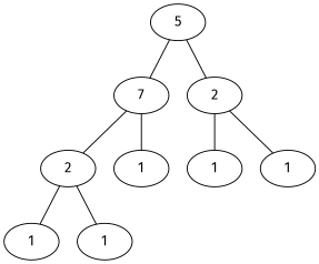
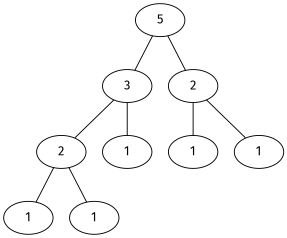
  graph {
    fontname="Fira Sans"
    node [fontname="Fira Sans"]
    edge [fontname="Fira Sans"]
    n1 [label=5]
-   n2 [label=7]
+   n2 [label=3]
    n3 [label=2]
    n4 [label=2]
    n5 [label=1]
    n6 [label=1]
    n7 [label=1]
    n8 [label=1]
    n9 [label=1]
    n1 -- n2
    n1 -- n3
    n2 -- n4
    n2 -- n5
    n3 -- n6
    n3 -- n7
    n4 -- n8
    n4 -- n9
  }
